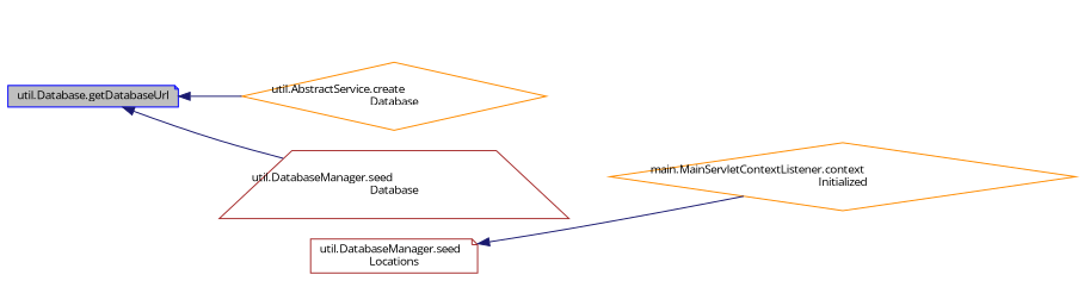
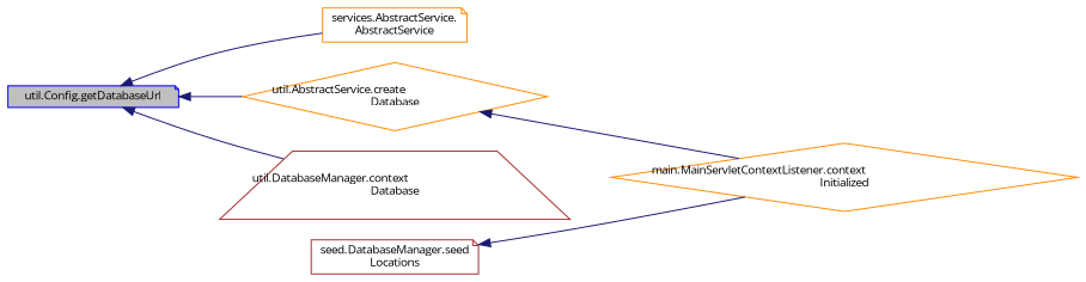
  digraph {
    fontname="Open Sans"
    rankdir=LR
    node [color=darkorange fillcolor=white fontname="Open Sans" fontsize=10 shape=note style=filled]
    edge [color=midnightblue dir=back fontname="Open Sans" fontsize=10 labelfontname=Helvetica labelfontsize=10 style=solid]
-   n1 [color=blue fillcolor=grey75 fontcolor=black height=0.2 label="util.Database.getDatabaseUrl" width=0.4]
+   n1 [color=blue fillcolor=grey75 fontcolor=black height=0.2 label="util.Config.getDatabaseUrl" width=0.4]
+   n2 [height=0.2 label="services.AbstractService.\lAbstractService" width=0.4]
    n3 [height=0.2 label="util.AbstractService.create\lDatabase" shape=diamond width=0.4]
-   n4 [color=brown height=0.2 label="util.DatabaseManager.seed\lDatabase" shape=trapezium width=0.4]
+   n4 [color=brown height=0.2 label="util.DatabaseManager.context\lDatabase" shape=trapezium width=0.4]
    n5 [height=0.2 label="main.MainServletContextListener.context\lInitialized" shape=diamond width=0.4]
-   n6 [color=brown height=0.2 label="util.DatabaseManager.seed\lLocations" width=0.4]
+   n6 [color=brown height=0.2 label="seed.DatabaseManager.seed\lLocations" width=0.4]
+   n1 -> n2
    n1 -> n3
    n1 -> n4
+   n3 -> n5
    n6 -> n5
  }
